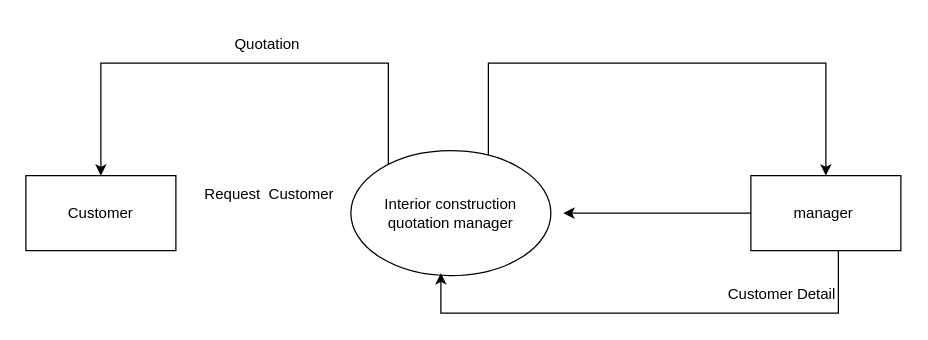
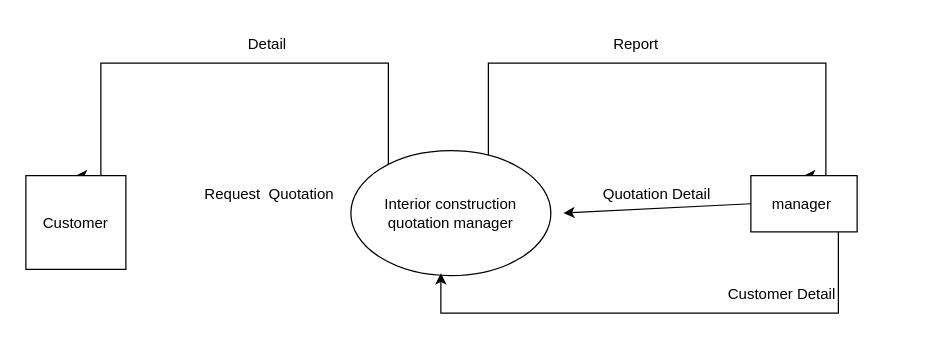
  <mxCell id="0" />
  <mxCell id="1" parent="0" />
  <mxCell id="2" style="edgeStyle=orthogonalEdgeStyle;rounded=0;orthogonalLoop=1;jettySize=auto;html=1;entryX=0.5;entryY=0;entryDx=0;entryDy=0;" edge="1" parent="1" source="4" target="6"><mxGeometry relative="1" as="geometry"><Array as="points"><mxPoint x="310" y="50" /><mxPoint x="80" y="50" /></Array></mxGeometry></mxCell>
  <mxCell id="3" style="edgeStyle=orthogonalEdgeStyle;rounded=0;orthogonalLoop=1;jettySize=auto;html=1;entryX=0.5;entryY=0;entryDx=0;entryDy=0;" edge="1" parent="1" source="4" target="5"><mxGeometry relative="1" as="geometry"><Array as="points"><mxPoint x="390" y="50" /><mxPoint x="660" y="50" /></Array></mxGeometry></mxCell>
  <mxCell id="4" value="Interior construction quotation manager" style="ellipse;whiteSpace=wrap;html=1;" vertex="1" parent="1"><mxGeometry x="280" y="120" width="160" height="100" as="geometry" /></mxCell>
- <mxCell id="5" value="manager&amp;nbsp;" style="rounded=0;whiteSpace=wrap;html=1;" vertex="1" parent="1"><mxGeometry x="600" y="140" width="120" height="60" as="geometry" /></mxCell>
- <mxCell id="6" value="Customer" style="rounded=0;whiteSpace=wrap;html=1;" vertex="1" parent="1"><mxGeometry x="20" y="140" width="120" height="60" as="geometry" /></mxCell>
- <mxCell id="7" value="Request&amp;nbsp; Customer" style="text;html=1;strokeColor=none;fillColor=none;align=center;verticalAlign=middle;whiteSpace=wrap;rounded=0;" vertex="1" parent="1"><mxGeometry x="160" y="140" width="110" height="30" as="geometry" /></mxCell>
+ <mxCell id="5" value="manager&amp;nbsp;" style="rounded=0;whiteSpace=wrap;html=1;" vertex="1" parent="1"><mxGeometry x="600" y="140" width="85" height="45" as="geometry" /></mxCell>
+ <mxCell id="6" value="Customer" style="rounded=0;whiteSpace=wrap;html=1;" vertex="1" parent="1"><mxGeometry x="20" y="140" width="80" height="75" as="geometry" /></mxCell>
+ <mxCell id="7" value="Request&amp;nbsp; Quotation" style="text;html=1;strokeColor=none;fillColor=none;align=center;verticalAlign=middle;whiteSpace=wrap;rounded=0;" vertex="1" parent="1"><mxGeometry x="160" y="140" width="110" height="30" as="geometry" /></mxCell>
  <mxCell id="8" value="" style="endArrow=classic;html=1;rounded=0;exitX=0;exitY=0.5;exitDx=0;exitDy=0;" edge="1" parent="1" source="5"><mxGeometry width="50" height="50" relative="1" as="geometry"><mxPoint x="350" y="190" as="sourcePoint" /><mxPoint x="450" y="170" as="targetPoint" /></mxGeometry></mxCell>
- <mxCell id="10" value="Quotation&amp;nbsp;" style="text;html=1;strokeColor=none;fillColor=none;align=center;verticalAlign=middle;whiteSpace=wrap;rounded=0;" vertex="1" parent="1"><mxGeometry x="185" y="20" width="60" height="30" as="geometry" /></mxCell>
+ <mxCell id="9" value="Quotation Detail" style="text;html=1;strokeColor=none;fillColor=none;align=center;verticalAlign=middle;whiteSpace=wrap;rounded=0;" vertex="1" parent="1"><mxGeometry x="470" y="140" width="110" height="30" as="geometry" /></mxCell>
+ <mxCell id="10" value="Detail&amp;nbsp;" style="text;html=1;strokeColor=none;fillColor=none;align=center;verticalAlign=middle;whiteSpace=wrap;rounded=0;" vertex="1" parent="1"><mxGeometry x="185" y="20" width="60" height="30" as="geometry" /></mxCell>
  <mxCell id="11" style="edgeStyle=orthogonalEdgeStyle;rounded=0;orthogonalLoop=1;jettySize=auto;html=1;entryX=0.45;entryY=0.98;entryDx=0;entryDy=0;entryPerimeter=0;" edge="1" parent="1" source="5" target="4"><mxGeometry relative="1" as="geometry"><Array as="points"><mxPoint x="670" y="250" /><mxPoint x="352" y="250" /></Array></mxGeometry></mxCell>
  <mxCell id="12" value="Customer Detail" style="text;html=1;strokeColor=none;fillColor=none;align=center;verticalAlign=middle;whiteSpace=wrap;rounded=0;" vertex="1" parent="1"><mxGeometry x="575" y="220" width="100" height="30" as="geometry" /></mxCell>
+ <mxCell id="13" value="Report&amp;nbsp;" style="text;html=1;strokeColor=none;fillColor=none;align=center;verticalAlign=middle;whiteSpace=wrap;rounded=0;" vertex="1" parent="1"><mxGeometry x="480" y="20" width="60" height="30" as="geometry" /></mxCell>
